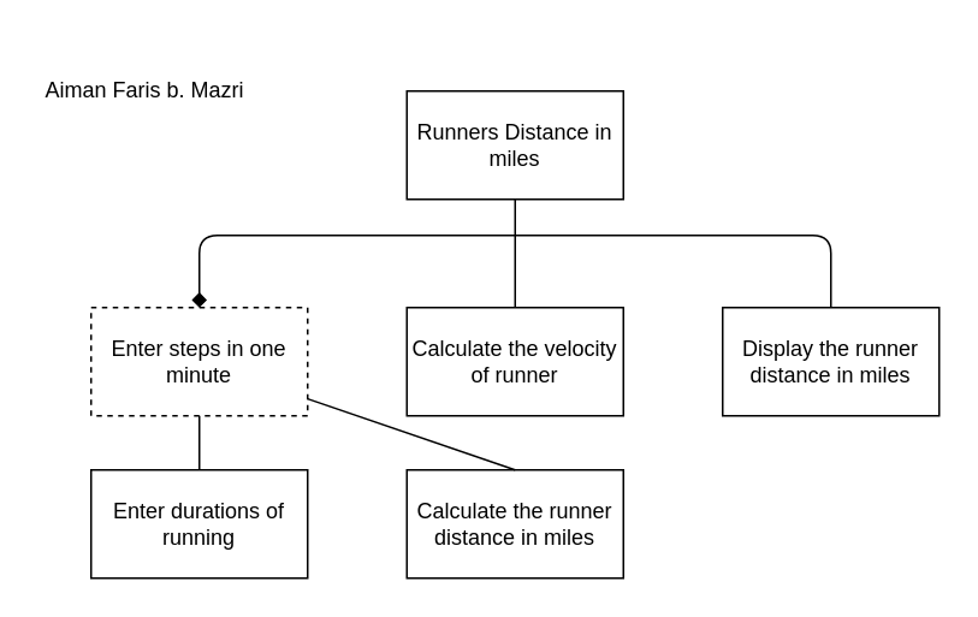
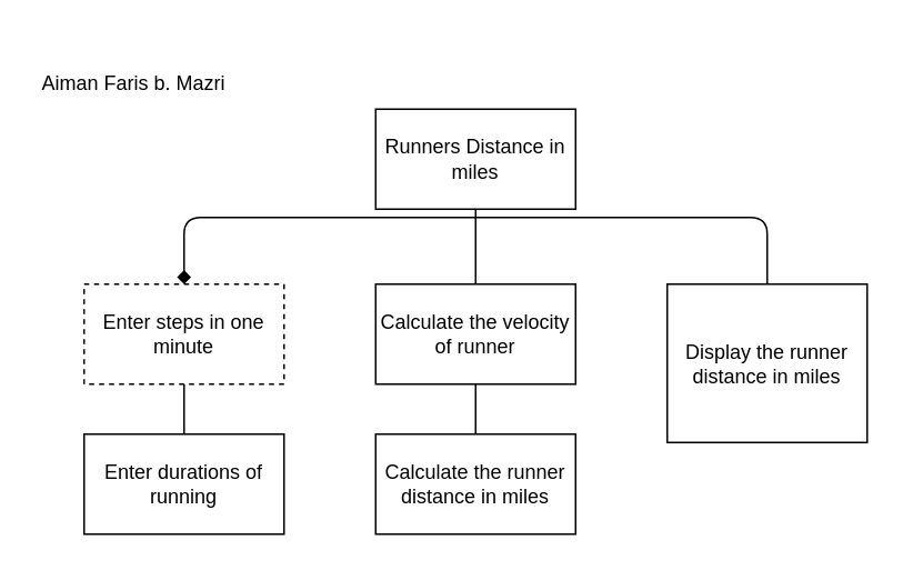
  <mxCell id="0" />
  <mxCell id="1" parent="0" />
- <mxCell id="2" value="Runners Distance in miles" style="rounded=0;whiteSpace=wrap;html=1;" vertex="1" parent="1"><mxGeometry x="225" y="50" width="120" height="60" as="geometry" /></mxCell>
+ <mxCell id="2" value="Runners Distance in miles" style="rounded=0;whiteSpace=wrap;html=1;" vertex="1" parent="1"><mxGeometry x="225" y="65" width="120" height="60" as="geometry" /></mxCell>
  <mxCell id="3" value="Enter steps in one minute" style="rounded=0;whiteSpace=wrap;html=1;dashed=1;" vertex="1" parent="1"><mxGeometry x="50" y="170" width="120" height="60" as="geometry" /></mxCell>
  <mxCell id="4" value="Calculate the velocity of runner" style="rounded=0;whiteSpace=wrap;html=1;" vertex="1" parent="1"><mxGeometry x="225" y="170" width="120" height="60" as="geometry" /></mxCell>
  <mxCell id="5" value="Enter durations of running" style="rounded=0;whiteSpace=wrap;html=1;" vertex="1" parent="1"><mxGeometry x="50" y="260" width="120" height="60" as="geometry" /></mxCell>
  <mxCell id="6" value="Calculate the runner distance in miles" style="rounded=0;whiteSpace=wrap;html=1;" vertex="1" parent="1"><mxGeometry x="225" y="260" width="120" height="60" as="geometry" /></mxCell>
- <mxCell id="7" value="Display the runner distance in miles" style="rounded=0;whiteSpace=wrap;html=1;" vertex="1" parent="1"><mxGeometry x="400" y="170" width="120" height="60" as="geometry" /></mxCell>
+ <mxCell id="7" value="Display the runner distance in miles" style="rounded=0;whiteSpace=wrap;html=1;" vertex="1" parent="1"><mxGeometry x="400" y="170" width="120" height="95" as="geometry" /></mxCell>
  <mxCell id="8" value="" style="endArrow=diamond;html=1;entryX=0.5;entryY=0;entryDx=0;entryDy=0;exitX=0.5;exitY=0;exitDx=0;exitDy=0;" edge="1" parent="1" source="7" target="3"><mxGeometry width="50" height="50" relative="1" as="geometry"><mxPoint x="460" y="130" as="sourcePoint" /><mxPoint x="100" y="340" as="targetPoint" /><Array as="points"><mxPoint x="460" y="130" /><mxPoint x="110" y="130" /></Array></mxGeometry></mxCell>
  <mxCell id="9" value="" style="endArrow=none;html=1;entryX=0.5;entryY=1;entryDx=0;entryDy=0;" edge="1" parent="1" source="4" target="2"><mxGeometry width="50" height="50" relative="1" as="geometry"><mxPoint x="50" y="390" as="sourcePoint" /><mxPoint x="100" y="340" as="targetPoint" /></mxGeometry></mxCell>
  <mxCell id="10" value="" style="endArrow=none;html=1;entryX=0.5;entryY=1;entryDx=0;entryDy=0;exitX=0.5;exitY=0;exitDx=0;exitDy=0;" edge="1" parent="1" source="5" target="3"><mxGeometry width="50" height="50" relative="1" as="geometry"><mxPoint x="50" y="390" as="sourcePoint" /><mxPoint x="100" y="340" as="targetPoint" /></mxGeometry></mxCell>
- <mxCell id="11" value="" style="endArrow=none;html=1;exitX=0.5;exitY=0;exitDx=0;exitDy=0;" edge="1" parent="1" source="6" target="3"><mxGeometry width="50" height="50" relative="1" as="geometry"><mxPoint x="50" y="390" as="sourcePoint" /><mxPoint x="100" y="340" as="targetPoint" /></mxGeometry></mxCell>
+ <mxCell id="11" value="" style="endArrow=none;html=1;entryX=0.5;entryY=1;entryDx=0;entryDy=0;exitX=0.5;exitY=0;exitDx=0;exitDy=0;" edge="1" parent="1" source="6" target="4"><mxGeometry width="50" height="50" relative="1" as="geometry"><mxPoint x="50" y="390" as="sourcePoint" /><mxPoint x="100" y="340" as="targetPoint" /></mxGeometry></mxCell>
  <mxCell id="12" value="Aiman Faris b. Mazri" style="text;html=1;strokeColor=none;fillColor=none;align=center;verticalAlign=middle;whiteSpace=wrap;rounded=0;" vertex="1" parent="1"><mxGeometry x="20" y="20" width="120" height="60" as="geometry" /></mxCell>
